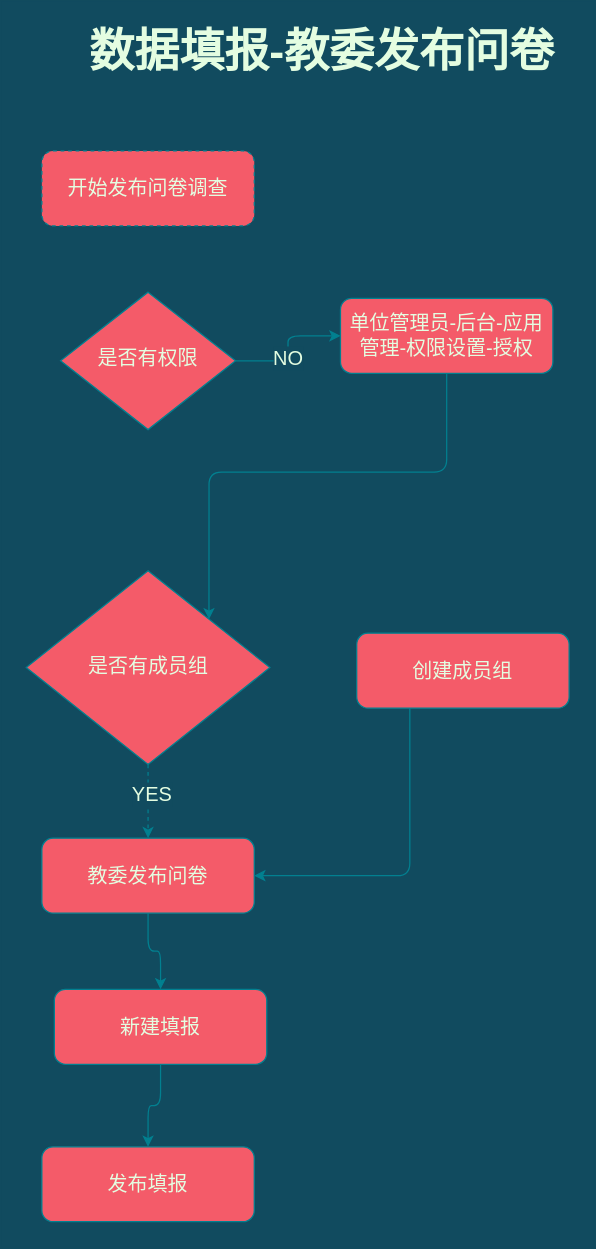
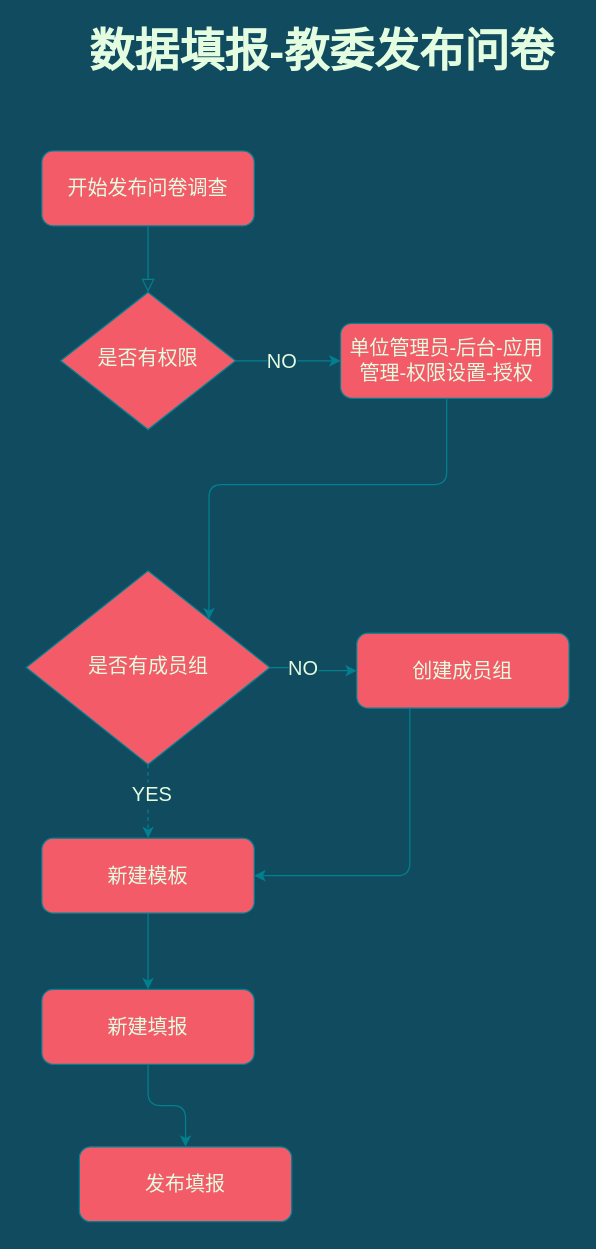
  <mxCell id="0" />
  <mxCell id="1" parent="0" />
- <mxCell id="3" value="开始发布问卷调查" style="rounded=1;whiteSpace=wrap;html=1;fontSize=16;glass=0;strokeWidth=1;shadow=0;fillColor=#F45B69;strokeColor=#028090;fontColor=#E4FDE1;dashed=1;" parent="1" vertex="1"><mxGeometry x="33" y="120" width="170" height="60" as="geometry" /></mxCell>
+ <mxCell id="2" value="" style="rounded=0;html=1;jettySize=auto;orthogonalLoop=1;fontSize=11;endArrow=block;endFill=0;endSize=8;strokeWidth=1;shadow=0;labelBackgroundColor=none;edgeStyle=orthogonalEdgeStyle;strokeColor=#028090;fontColor=#E4FDE1;" parent="1" source="3" target="6" edge="1"><mxGeometry relative="1" as="geometry" /></mxCell>
+ <mxCell id="3" value="开始发布问卷调查" style="rounded=1;whiteSpace=wrap;html=1;fontSize=16;glass=0;strokeWidth=1;shadow=0;fillColor=#F45B69;strokeColor=#028090;fontColor=#E4FDE1;" parent="1" vertex="1"><mxGeometry x="33" y="120" width="170" height="60" as="geometry" /></mxCell>
  <mxCell id="4" value="" style="edgeStyle=orthogonalEdgeStyle;curved=0;rounded=1;sketch=0;orthogonalLoop=1;jettySize=auto;html=1;fontSize=16;fontColor=#E4FDE1;strokeColor=#028090;fillColor=#F45B69;labelBackgroundColor=#114B5F;" parent="1" source="6" target="10" edge="1"><mxGeometry relative="1" as="geometry" /></mxCell>
  <mxCell id="5" value="NO" style="edgeLabel;html=1;align=center;verticalAlign=middle;resizable=0;points=[];fontSize=16;fontColor=#E4FDE1;labelBackgroundColor=#114B5F;" parent="4" vertex="1" connectable="0"><mxGeometry x="-0.137" y="1" relative="1" as="geometry"><mxPoint as="offset" /></mxGeometry></mxCell>
  <mxCell id="6" value="是否有权限" style="rhombus;whiteSpace=wrap;html=1;shadow=0;fontFamily=Helvetica;fontSize=16;align=center;strokeWidth=1;spacing=6;spacingTop=-4;fillColor=#F45B69;strokeColor=#028090;fontColor=#E4FDE1;" parent="1" vertex="1"><mxGeometry x="48" y="233" width="140" height="110" as="geometry" /></mxCell>
  <mxCell id="7" style="edgeStyle=orthogonalEdgeStyle;curved=0;rounded=1;sketch=0;orthogonalLoop=1;jettySize=auto;html=1;exitX=0.25;exitY=1;exitDx=0;exitDy=0;entryX=1;entryY=0.5;entryDx=0;entryDy=0;fontColor=#E4FDE1;strokeColor=#028090;fillColor=#F45B69;labelBackgroundColor=#114B5F;" parent="1" source="8" target="12" edge="1"><mxGeometry relative="1" as="geometry" /></mxCell>
  <mxCell id="8" value="创建成员组" style="rounded=1;whiteSpace=wrap;html=1;fontSize=16;glass=0;strokeWidth=1;shadow=0;fillColor=#F45B69;strokeColor=#028090;fontColor=#E4FDE1;" parent="1" vertex="1"><mxGeometry x="285" y="506" width="170" height="60" as="geometry" /></mxCell>
  <mxCell id="9" style="edgeStyle=orthogonalEdgeStyle;curved=0;rounded=1;sketch=0;orthogonalLoop=1;jettySize=auto;html=1;exitX=0.5;exitY=1;exitDx=0;exitDy=0;entryX=1;entryY=0;entryDx=0;entryDy=0;fontColor=#E4FDE1;strokeColor=#028090;fillColor=#F45B69;" edge="1" parent="1" source="10" target="19"><mxGeometry relative="1" as="geometry" /></mxCell>
- <mxCell id="10" value="单位管理员-后台-应用管理-权限设置-授权" style="rounded=1;whiteSpace=wrap;html=1;fontSize=16;glass=0;strokeWidth=1;shadow=0;fillColor=#F45B69;strokeColor=#028090;fontColor=#E4FDE1;" parent="1" vertex="1"><mxGeometry x="272" y="238" width="170" height="60" as="geometry" /></mxCell>
+ <mxCell id="10" value="单位管理员-后台-应用管理-权限设置-授权" style="rounded=1;whiteSpace=wrap;html=1;fontSize=16;glass=0;strokeWidth=1;shadow=0;fillColor=#F45B69;strokeColor=#028090;fontColor=#E4FDE1;" parent="1" vertex="1"><mxGeometry x="272" y="258" width="170" height="60" as="geometry" /></mxCell>
  <mxCell id="11" value="" style="edgeStyle=orthogonalEdgeStyle;curved=0;rounded=1;sketch=0;orthogonalLoop=1;jettySize=auto;html=1;fontColor=#E4FDE1;strokeColor=#028090;fillColor=#F45B69;labelBackgroundColor=#114B5F;" parent="1" source="12" target="14" edge="1"><mxGeometry relative="1" as="geometry" /></mxCell>
- <mxCell id="12" value="教委发布问卷" style="rounded=1;whiteSpace=wrap;html=1;fontSize=16;glass=0;strokeWidth=1;shadow=0;fillColor=#F45B69;strokeColor=#028090;fontColor=#E4FDE1;" parent="1" vertex="1"><mxGeometry x="33" y="670" width="170" height="60" as="geometry" /></mxCell>
+ <mxCell id="12" value="新建模板" style="rounded=1;whiteSpace=wrap;html=1;fontSize=16;glass=0;strokeWidth=1;shadow=0;fillColor=#F45B69;strokeColor=#028090;fontColor=#E4FDE1;" parent="1" vertex="1"><mxGeometry x="33" y="670" width="170" height="60" as="geometry" /></mxCell>
  <mxCell id="13" value="" style="edgeStyle=orthogonalEdgeStyle;curved=0;rounded=1;sketch=0;orthogonalLoop=1;jettySize=auto;html=1;fontColor=#E4FDE1;strokeColor=#028090;fillColor=#F45B69;labelBackgroundColor=#114B5F;" parent="1" source="14" target="20" edge="1"><mxGeometry relative="1" as="geometry" /></mxCell>
- <mxCell id="14" value="&lt;span&gt;新建填报&lt;/span&gt;" style="rounded=1;whiteSpace=wrap;html=1;fontSize=16;glass=0;strokeWidth=1;shadow=0;fillColor=#F45B69;strokeColor=#028090;fontColor=#E4FDE1;" parent="1" vertex="1"><mxGeometry x="43" y="791" width="170" height="60" as="geometry" /></mxCell>
+ <mxCell id="14" value="&lt;span&gt;新建填报&lt;/span&gt;" style="rounded=1;whiteSpace=wrap;html=1;fontSize=16;glass=0;strokeWidth=1;shadow=0;fillColor=#F45B69;strokeColor=#028090;fontColor=#E4FDE1;" parent="1" vertex="1"><mxGeometry x="33" y="791" width="170" height="60" as="geometry" /></mxCell>
+ <mxCell id="15" value="" style="edgeStyle=orthogonalEdgeStyle;curved=0;rounded=1;sketch=0;orthogonalLoop=1;jettySize=auto;html=1;fontSize=16;fontColor=#E4FDE1;strokeColor=#028090;fillColor=#F45B69;labelBackgroundColor=#114B5F;" parent="1" source="19" target="8" edge="1"><mxGeometry relative="1" as="geometry" /></mxCell>
+ <mxCell id="16" value="NO" style="edgeLabel;html=1;align=center;verticalAlign=middle;resizable=0;points=[];fontSize=16;fontColor=#E4FDE1;labelBackgroundColor=#114B5F;" parent="15" vertex="1" connectable="0"><mxGeometry x="-0.277" relative="1" as="geometry"><mxPoint as="offset" /></mxGeometry></mxCell>
  <mxCell id="17" value="" style="edgeStyle=orthogonalEdgeStyle;curved=0;rounded=1;sketch=0;orthogonalLoop=1;jettySize=auto;html=1;fontSize=16;fontColor=#E4FDE1;strokeColor=#028090;fillColor=#F45B69;labelBackgroundColor=#114B5F;dashed=1;" parent="1" source="19" target="12" edge="1"><mxGeometry relative="1" as="geometry" /></mxCell>
  <mxCell id="18" value="YES" style="edgeLabel;html=1;align=center;verticalAlign=middle;resizable=0;points=[];fontSize=16;fontColor=#E4FDE1;labelBackgroundColor=#114B5F;" parent="17" vertex="1" connectable="0"><mxGeometry x="-0.208" y="2" relative="1" as="geometry"><mxPoint as="offset" /></mxGeometry></mxCell>
  <mxCell id="19" value="是否有成员组" style="rhombus;whiteSpace=wrap;html=1;shadow=0;fontFamily=Helvetica;fontSize=16;align=center;strokeWidth=1;spacing=6;spacingTop=-4;fillColor=#F45B69;strokeColor=#028090;fontColor=#E4FDE1;" parent="1" vertex="1"><mxGeometry x="20.5" y="456" width="195" height="155" as="geometry" /></mxCell>
- <mxCell id="20" value="&lt;span&gt;发布填报&lt;/span&gt;" style="rounded=1;whiteSpace=wrap;html=1;fontSize=16;glass=0;strokeWidth=1;shadow=0;fillColor=#F45B69;strokeColor=#028090;fontColor=#E4FDE1;" parent="1" vertex="1"><mxGeometry x="33" y="917" width="170" height="60" as="geometry" /></mxCell>
+ <mxCell id="20" value="&lt;span&gt;发布填报&lt;/span&gt;" style="rounded=1;whiteSpace=wrap;html=1;fontSize=16;glass=0;strokeWidth=1;shadow=0;fillColor=#F45B69;strokeColor=#028090;fontColor=#E4FDE1;" parent="1" vertex="1"><mxGeometry x="63" y="917" width="170" height="60" as="geometry" /></mxCell>
  <mxCell id="21" value="&lt;font style=&quot;font-size: 36px&quot;&gt;数据填报-教委发布问卷&lt;/font&gt;" style="text;strokeColor=none;fillColor=none;html=1;fontSize=24;fontStyle=1;verticalAlign=middle;align=center;rounded=0;sketch=0;fontColor=#E4FDE1;" parent="1" vertex="1"><mxGeometry x="207" y="20" width="100" height="40" as="geometry" /></mxCell>
